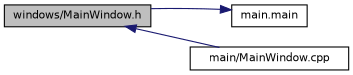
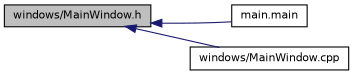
  digraph {
    rankdir=LR
    node [color=black fillcolor=white fontname=Helvetica fontsize=10 shape=record style=filled]
    edge [color=midnightblue dir=back fontname=Helvetica fontsize=10 labelfontname=Helvetica labelfontsize=10 style=solid]
    n1 [fillcolor=grey75 fontcolor=black height=0.2 label="windows/MainWindow.h" width=0.4]
    n2 [height=0.2 label="main.main" width=0.4]
-   n3 [height=0.2 label="main/MainWindow.cpp" width=0.4]
-   n2 -> n1
+   n3 [height=0.2 label="windows/MainWindow.cpp" width=0.4]
+   n1 -> n2
    n1 -> n3
  }
